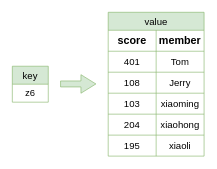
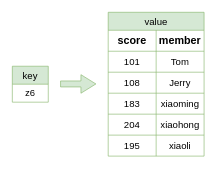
  <mxCell id="0" />
  <mxCell id="1" parent="0" />
  <mxCell id="2" value="value" style="shape=table;startSize=30;container=1;collapsible=0;childLayout=tableLayout;strokeColor=#82b366;fontSize=16;fillColor=#d5e8d4;" vertex="1" parent="1"><mxGeometry x="180" y="20" width="160" height="240" as="geometry" /></mxCell>
  <mxCell id="3" value="" style="shape=tableRow;horizontal=0;startSize=0;swimlaneHead=0;swimlaneBody=0;strokeColor=inherit;top=0;left=0;bottom=0;right=0;collapsible=0;dropTarget=0;fillColor=none;points=[[0,0.5],[1,0.5]];portConstraint=eastwest;fontSize=16;" vertex="1" parent="2"><mxGeometry y="30" width="160" height="35" as="geometry" /></mxCell>
  <mxCell id="4" value="score" style="shape=partialRectangle;html=1;whiteSpace=wrap;connectable=0;strokeColor=inherit;overflow=hidden;fillColor=none;top=0;left=0;bottom=0;right=0;pointerEvents=1;fontSize=18;fontStyle=1" vertex="1" parent="3"><mxGeometry width="80" height="35" as="geometry"><mxRectangle width="80" height="35" as="alternateBounds" /></mxGeometry></mxCell>
  <mxCell id="5" value="member" style="shape=partialRectangle;html=1;whiteSpace=wrap;connectable=0;strokeColor=inherit;overflow=hidden;fillColor=none;top=0;left=0;bottom=0;right=0;pointerEvents=1;fontSize=18;fontStyle=1" vertex="1" parent="3"><mxGeometry x="80" width="80" height="35" as="geometry"><mxRectangle width="80" height="35" as="alternateBounds" /></mxGeometry></mxCell>
  <mxCell id="6" value="" style="shape=tableRow;horizontal=0;startSize=0;swimlaneHead=0;swimlaneBody=0;strokeColor=inherit;top=0;left=0;bottom=0;right=0;collapsible=0;dropTarget=0;fillColor=none;points=[[0,0.5],[1,0.5]];portConstraint=eastwest;fontSize=16;" vertex="1" parent="2"><mxGeometry y="65" width="160" height="35" as="geometry" /></mxCell>
- <mxCell id="7" value="401" style="shape=partialRectangle;html=1;whiteSpace=wrap;connectable=0;strokeColor=inherit;overflow=hidden;fillColor=none;top=0;left=0;bottom=0;right=0;pointerEvents=1;fontSize=16;" vertex="1" parent="6"><mxGeometry width="80" height="35" as="geometry"><mxRectangle width="80" height="35" as="alternateBounds" /></mxGeometry></mxCell>
+ <mxCell id="7" value="101" style="shape=partialRectangle;html=1;whiteSpace=wrap;connectable=0;strokeColor=inherit;overflow=hidden;fillColor=none;top=0;left=0;bottom=0;right=0;pointerEvents=1;fontSize=16;" vertex="1" parent="6"><mxGeometry width="80" height="35" as="geometry"><mxRectangle width="80" height="35" as="alternateBounds" /></mxGeometry></mxCell>
  <mxCell id="8" value="Tom" style="shape=partialRectangle;html=1;whiteSpace=wrap;connectable=0;strokeColor=inherit;overflow=hidden;fillColor=none;top=0;left=0;bottom=0;right=0;pointerEvents=1;fontSize=16;" vertex="1" parent="6"><mxGeometry x="80" width="80" height="35" as="geometry"><mxRectangle width="80" height="35" as="alternateBounds" /></mxGeometry></mxCell>
  <mxCell id="9" value="" style="shape=tableRow;horizontal=0;startSize=0;swimlaneHead=0;swimlaneBody=0;strokeColor=inherit;top=0;left=0;bottom=0;right=0;collapsible=0;dropTarget=0;fillColor=none;points=[[0,0.5],[1,0.5]];portConstraint=eastwest;fontSize=16;" vertex="1" parent="2"><mxGeometry y="100" width="160" height="35" as="geometry" /></mxCell>
  <mxCell id="10" value="108" style="shape=partialRectangle;html=1;whiteSpace=wrap;connectable=0;strokeColor=inherit;overflow=hidden;fillColor=none;top=0;left=0;bottom=0;right=0;pointerEvents=1;fontSize=16;" vertex="1" parent="9"><mxGeometry width="80" height="35" as="geometry"><mxRectangle width="80" height="35" as="alternateBounds" /></mxGeometry></mxCell>
  <mxCell id="11" value="Jerry" style="shape=partialRectangle;html=1;whiteSpace=wrap;connectable=0;strokeColor=inherit;overflow=hidden;fillColor=none;top=0;left=0;bottom=0;right=0;pointerEvents=1;fontSize=16;" vertex="1" parent="9"><mxGeometry x="80" width="80" height="35" as="geometry"><mxRectangle width="80" height="35" as="alternateBounds" /></mxGeometry></mxCell>
  <mxCell id="12" style="shape=tableRow;horizontal=0;startSize=0;swimlaneHead=0;swimlaneBody=0;strokeColor=inherit;top=0;left=0;bottom=0;right=0;collapsible=0;dropTarget=0;fillColor=none;points=[[0,0.5],[1,0.5]];portConstraint=eastwest;fontSize=16;" vertex="1" parent="2"><mxGeometry y="135" width="160" height="35" as="geometry" /></mxCell>
- <mxCell id="13" value="103" style="shape=partialRectangle;html=1;whiteSpace=wrap;connectable=0;strokeColor=inherit;overflow=hidden;fillColor=none;top=0;left=0;bottom=0;right=0;pointerEvents=1;fontSize=16;" vertex="1" parent="12"><mxGeometry width="80" height="35" as="geometry"><mxRectangle width="80" height="35" as="alternateBounds" /></mxGeometry></mxCell>
+ <mxCell id="13" value="183" style="shape=partialRectangle;html=1;whiteSpace=wrap;connectable=0;strokeColor=inherit;overflow=hidden;fillColor=none;top=0;left=0;bottom=0;right=0;pointerEvents=1;fontSize=16;" vertex="1" parent="12"><mxGeometry width="80" height="35" as="geometry"><mxRectangle width="80" height="35" as="alternateBounds" /></mxGeometry></mxCell>
  <mxCell id="14" value="xiaoming" style="shape=partialRectangle;html=1;whiteSpace=wrap;connectable=0;strokeColor=inherit;overflow=hidden;fillColor=none;top=0;left=0;bottom=0;right=0;pointerEvents=1;fontSize=16;" vertex="1" parent="12"><mxGeometry x="80" width="80" height="35" as="geometry"><mxRectangle width="80" height="35" as="alternateBounds" /></mxGeometry></mxCell>
  <mxCell id="15" style="shape=tableRow;horizontal=0;startSize=0;swimlaneHead=0;swimlaneBody=0;strokeColor=inherit;top=0;left=0;bottom=0;right=0;collapsible=0;dropTarget=0;fillColor=none;points=[[0,0.5],[1,0.5]];portConstraint=eastwest;fontSize=16;" vertex="1" parent="2"><mxGeometry y="170" width="160" height="35" as="geometry" /></mxCell>
  <mxCell id="16" value="204" style="shape=partialRectangle;html=1;whiteSpace=wrap;connectable=0;strokeColor=inherit;overflow=hidden;fillColor=none;top=0;left=0;bottom=0;right=0;pointerEvents=1;fontSize=16;" vertex="1" parent="15"><mxGeometry width="80" height="35" as="geometry"><mxRectangle width="80" height="35" as="alternateBounds" /></mxGeometry></mxCell>
  <mxCell id="17" value="xiaohong" style="shape=partialRectangle;html=1;whiteSpace=wrap;connectable=0;strokeColor=inherit;overflow=hidden;fillColor=none;top=0;left=0;bottom=0;right=0;pointerEvents=1;fontSize=16;" vertex="1" parent="15"><mxGeometry x="80" width="80" height="35" as="geometry"><mxRectangle width="80" height="35" as="alternateBounds" /></mxGeometry></mxCell>
  <mxCell id="18" style="shape=tableRow;horizontal=0;startSize=0;swimlaneHead=0;swimlaneBody=0;strokeColor=inherit;top=0;left=0;bottom=0;right=0;collapsible=0;dropTarget=0;fillColor=none;points=[[0,0.5],[1,0.5]];portConstraint=eastwest;fontSize=16;" vertex="1" parent="2"><mxGeometry y="205" width="160" height="35" as="geometry" /></mxCell>
  <mxCell id="19" value="195" style="shape=partialRectangle;html=1;whiteSpace=wrap;connectable=0;strokeColor=inherit;overflow=hidden;fillColor=none;top=0;left=0;bottom=0;right=0;pointerEvents=1;fontSize=16;" vertex="1" parent="18"><mxGeometry width="80" height="35" as="geometry"><mxRectangle width="80" height="35" as="alternateBounds" /></mxGeometry></mxCell>
  <mxCell id="20" value="xiaoli" style="shape=partialRectangle;html=1;whiteSpace=wrap;connectable=0;strokeColor=inherit;overflow=hidden;fillColor=none;top=0;left=0;bottom=0;right=0;pointerEvents=1;fontSize=16;" vertex="1" parent="18"><mxGeometry x="80" width="80" height="35" as="geometry"><mxRectangle width="80" height="35" as="alternateBounds" /></mxGeometry></mxCell>
  <mxCell id="21" value="key" style="shape=table;startSize=30;container=1;collapsible=0;childLayout=tableLayout;strokeColor=#82b366;fontSize=16;fillColor=#d5e8d4;" vertex="1" parent="1"><mxGeometry x="20" y="110" width="60" height="60" as="geometry" /></mxCell>
  <mxCell id="22" value="" style="shape=tableRow;horizontal=0;startSize=0;swimlaneHead=0;swimlaneBody=0;strokeColor=inherit;top=0;left=0;bottom=0;right=0;collapsible=0;dropTarget=0;fillColor=none;points=[[0,0.5],[1,0.5]];portConstraint=eastwest;fontSize=16;" vertex="1" parent="21"><mxGeometry y="30" width="60" height="30" as="geometry" /></mxCell>
  <mxCell id="23" value="z6" style="shape=partialRectangle;html=1;whiteSpace=wrap;connectable=0;strokeColor=inherit;overflow=hidden;fillColor=none;top=0;left=0;bottom=0;right=0;pointerEvents=1;fontSize=16;" vertex="1" parent="22"><mxGeometry width="60" height="30" as="geometry"><mxRectangle width="60" height="30" as="alternateBounds" /></mxGeometry></mxCell>
  <mxCell id="24" value="" style="shape=flexArrow;endArrow=classic;html=1;rounded=0;fontSize=12;startSize=8;endSize=8;curved=1;fillColor=#d5e8d4;strokeColor=#82b366;" edge="1" parent="1"><mxGeometry width="50" height="50" relative="1" as="geometry"><mxPoint x="100" y="139.58" as="sourcePoint" /><mxPoint x="160" y="139.58" as="targetPoint" /></mxGeometry></mxCell>
